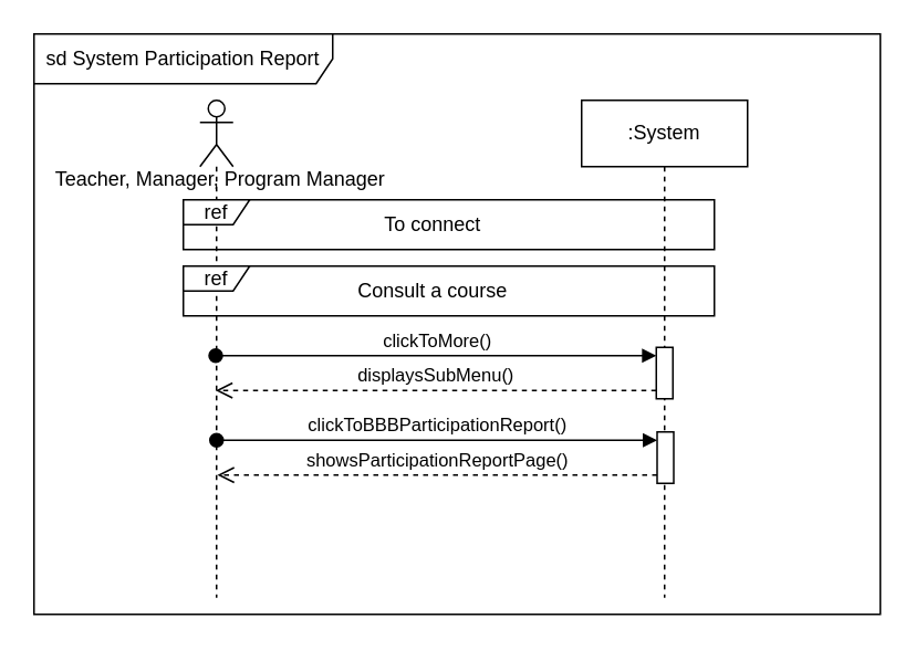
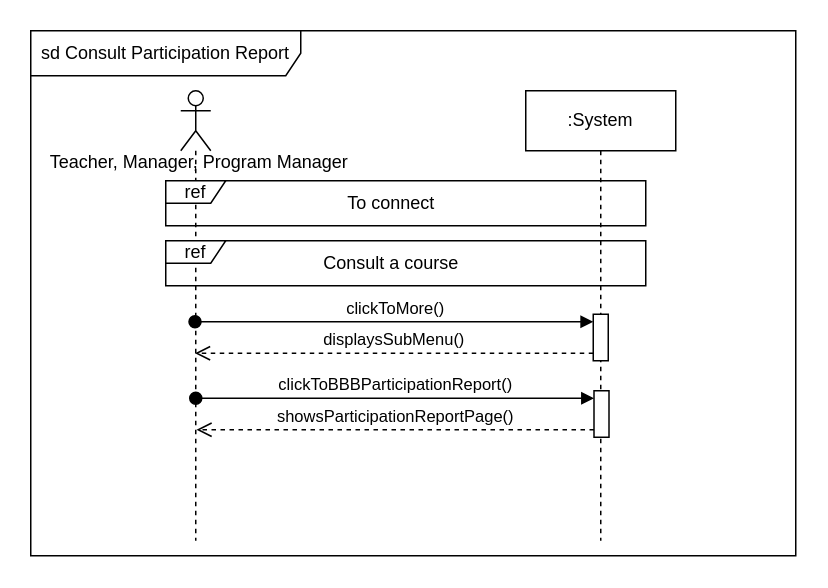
  <mxCell id="0" />
  <mxCell id="1" parent="0" />
  <mxCell id="2" value="" style="shape=umlLifeline;perimeter=lifelinePerimeter;whiteSpace=wrap;html=1;container=1;dropTarget=0;collapsible=0;recursiveResize=0;outlineConnect=0;portConstraint=eastwest;newEdgeStyle={&quot;curved&quot;:0,&quot;rounded&quot;:0};participant=umlActor;" vertex="1" parent="1"><mxGeometry x="120" y="60" width="20" height="300" as="geometry" /></mxCell>
  <mxCell id="3" value=":System" style="shape=umlLifeline;perimeter=lifelinePerimeter;whiteSpace=wrap;html=1;container=1;dropTarget=0;collapsible=0;recursiveResize=0;outlineConnect=0;portConstraint=eastwest;newEdgeStyle={&quot;curved&quot;:0,&quot;rounded&quot;:0};" vertex="1" parent="1"><mxGeometry x="350" y="60" width="100" height="300" as="geometry" /></mxCell>
  <mxCell id="4" value="" style="html=1;points=[[0,0,0,0,5],[0,1,0,0,-5],[1,0,0,0,5],[1,1,0,0,-5]];perimeter=orthogonalPerimeter;outlineConnect=0;targetShapes=umlLifeline;portConstraint=eastwest;newEdgeStyle={&quot;curved&quot;:0,&quot;rounded&quot;:0};" vertex="1" parent="3"><mxGeometry x="45" y="149" width="10" height="31" as="geometry" /></mxCell>
  <mxCell id="5" value="Teacher, Manager, Program Manager" style="text;html=1;align=center;verticalAlign=middle;resizable=0;points=[];autosize=1;strokeColor=none;fillColor=none;" vertex="1" parent="1"><mxGeometry x="22" y="93" width="220" height="30" as="geometry" /></mxCell>
  <mxCell id="6" value="clickToMore()" style="html=1;verticalAlign=bottom;startArrow=oval;endArrow=block;startSize=8;curved=0;rounded=0;entryX=0;entryY=0;entryDx=0;entryDy=5;" edge="1" target="4" parent="1"><mxGeometry relative="1" as="geometry"><mxPoint x="129.5" y="214" as="sourcePoint" /></mxGeometry></mxCell>
  <mxCell id="7" value="ref" style="shape=umlFrame;whiteSpace=wrap;html=1;pointerEvents=0;width=40;height=15;" vertex="1" parent="1"><mxGeometry x="110" y="120" width="320" height="30" as="geometry" /></mxCell>
  <mxCell id="8" value="To connect" style="text;html=1;align=center;verticalAlign=middle;resizable=0;points=[];autosize=1;strokeColor=none;fillColor=none;" vertex="1" parent="1"><mxGeometry x="220" y="120" width="80" height="30" as="geometry" /></mxCell>
  <mxCell id="9" value="ref" style="shape=umlFrame;whiteSpace=wrap;html=1;pointerEvents=0;width=40;height=15;" vertex="1" parent="1"><mxGeometry x="110" y="160" width="320" height="30" as="geometry" /></mxCell>
  <mxCell id="10" value="Consult a course" style="text;html=1;align=center;verticalAlign=middle;resizable=0;points=[];autosize=1;strokeColor=none;fillColor=none;" vertex="1" parent="1"><mxGeometry x="205" y="160" width="110" height="30" as="geometry" /></mxCell>
  <mxCell id="11" value="displaysSubMenu()" style="html=1;verticalAlign=bottom;endArrow=open;dashed=1;endSize=8;curved=0;rounded=0;exitX=0;exitY=1;exitDx=0;exitDy=-5;exitPerimeter=0;" edge="1" parent="1" source="4" target="2"><mxGeometry relative="1" as="geometry"><mxPoint x="390" y="240" as="sourcePoint" /><mxPoint x="129.5" y="239" as="targetPoint" /></mxGeometry></mxCell>
  <mxCell id="12" value="" style="html=1;points=[[0,0,0,0,5],[0,1,0,0,-5],[1,0,0,0,5],[1,1,0,0,-5]];perimeter=orthogonalPerimeter;outlineConnect=0;targetShapes=umlLifeline;portConstraint=eastwest;newEdgeStyle={&quot;curved&quot;:0,&quot;rounded&quot;:0};" vertex="1" parent="1"><mxGeometry x="395.5" y="260" width="10" height="31" as="geometry" /></mxCell>
  <mxCell id="13" value="clickToBBBParticipationReport()" style="html=1;verticalAlign=bottom;startArrow=oval;endArrow=block;startSize=8;curved=0;rounded=0;entryX=0;entryY=0;entryDx=0;entryDy=5;" edge="1" parent="1" target="12"><mxGeometry relative="1" as="geometry"><mxPoint x="130" y="265" as="sourcePoint" /></mxGeometry></mxCell>
  <mxCell id="14" value="showsParticipationReportPage()" style="html=1;verticalAlign=bottom;endArrow=open;dashed=1;endSize=8;curved=0;rounded=0;exitX=0;exitY=1;exitDx=0;exitDy=-5;exitPerimeter=0;" edge="1" parent="1" source="12"><mxGeometry relative="1" as="geometry"><mxPoint x="390.5" y="291" as="sourcePoint" /><mxPoint x="130.5" y="286" as="targetPoint" /></mxGeometry></mxCell>
- <mxCell id="15" value="sd System Participation Report" style="shape=umlFrame;whiteSpace=wrap;html=1;pointerEvents=0;width=180;height=30;" vertex="1" parent="1"><mxGeometry x="20" y="20" width="510" height="350" as="geometry" /></mxCell>
+ <mxCell id="15" value="sd Consult Participation Report" style="shape=umlFrame;whiteSpace=wrap;html=1;pointerEvents=0;width=180;height=30;" vertex="1" parent="1"><mxGeometry x="20" y="20" width="510" height="350" as="geometry" /></mxCell>
